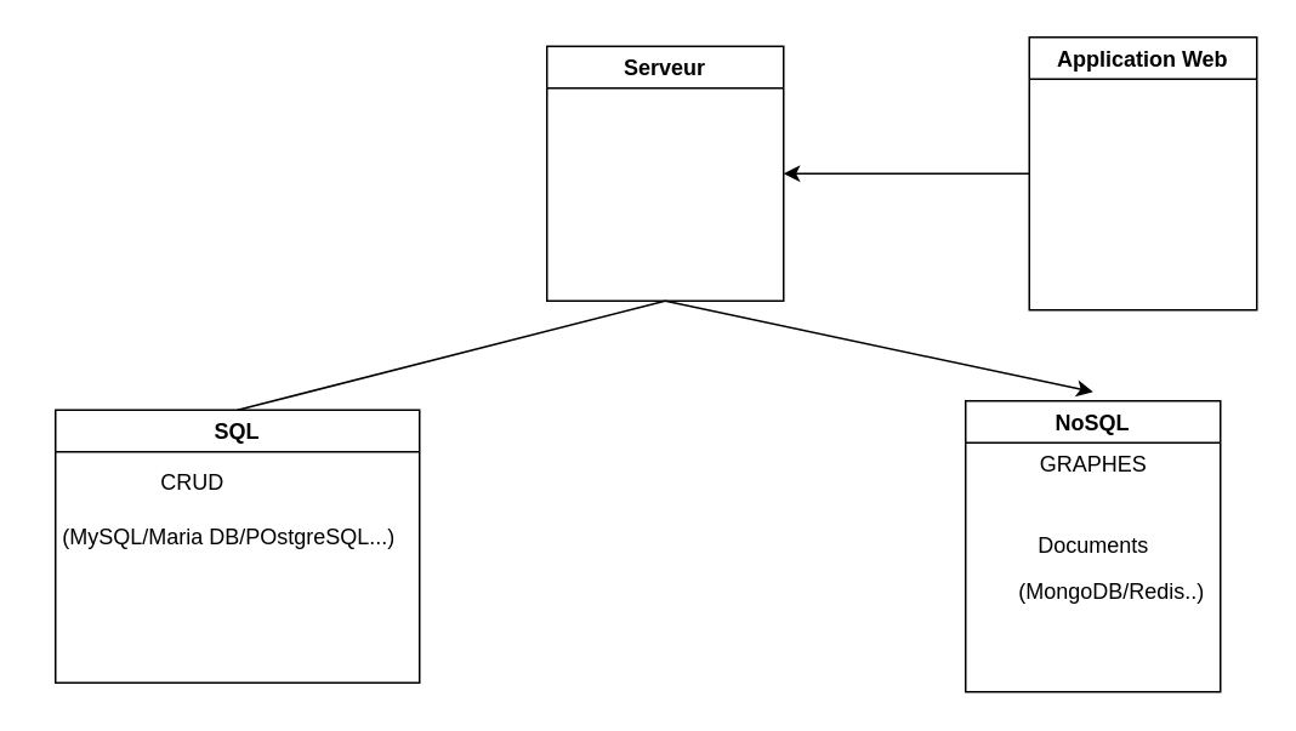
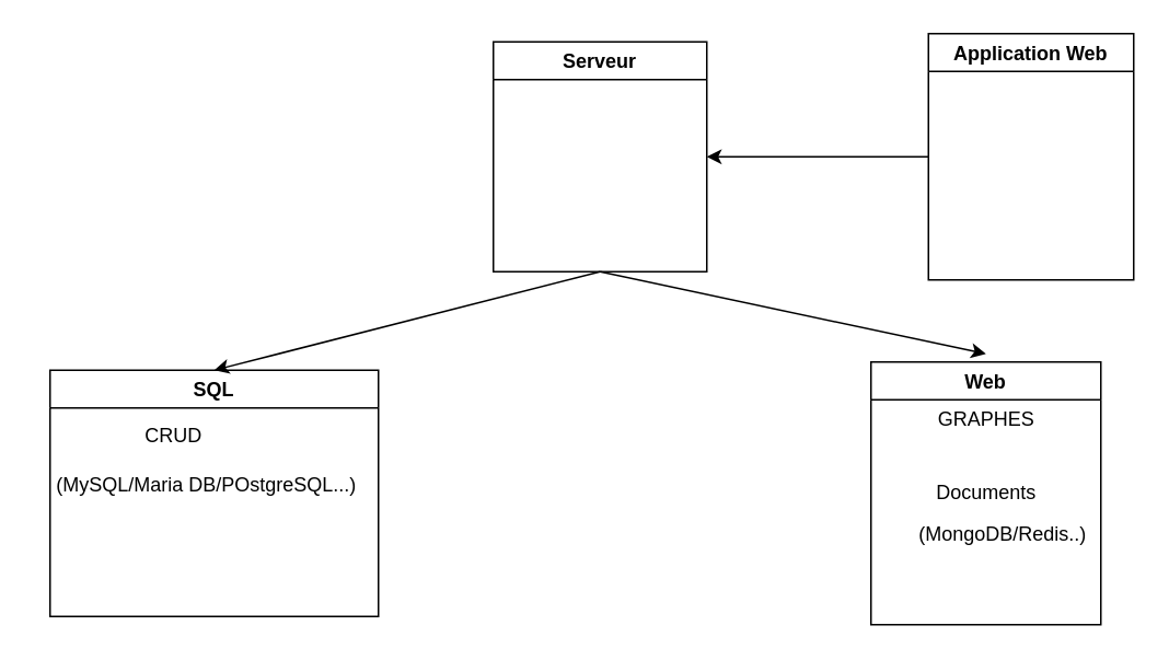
  <mxCell id="0" />
  <mxCell id="1" parent="0" />
  <mxCell id="2" value="Serveur" style="swimlane;" vertex="1" parent="1"><mxGeometry x="300" y="25" width="130" height="140" as="geometry" /></mxCell>
  <mxCell id="3" value="SQL" style="swimlane;" vertex="1" parent="1"><mxGeometry x="30" y="225" width="200" height="150" as="geometry" /></mxCell>
  <mxCell id="4" value="CRUD" style="text;html=1;align=center;verticalAlign=middle;resizable=0;points=[];autosize=1;strokeColor=none;fillColor=none;" vertex="1" parent="3"><mxGeometry x="45" y="25" width="60" height="30" as="geometry" /></mxCell>
  <mxCell id="5" value="(MySQL/Maria DB/POstgreSQL...)" style="text;html=1;align=center;verticalAlign=middle;resizable=0;points=[];autosize=1;strokeColor=none;fillColor=none;" vertex="1" parent="3"><mxGeometry x="-10" y="55" width="210" height="30" as="geometry" /></mxCell>
- <mxCell id="6" value="NoSQL" style="swimlane;" vertex="1" parent="1"><mxGeometry x="530" y="220" width="140" height="160" as="geometry" /></mxCell>
+ <mxCell id="6" value="Web" style="swimlane;" vertex="1" parent="1"><mxGeometry x="530" y="220" width="140" height="160" as="geometry" /></mxCell>
  <mxCell id="7" value="GRAPHES" style="text;html=1;align=center;verticalAlign=middle;resizable=0;points=[];autosize=1;strokeColor=none;fillColor=none;" vertex="1" parent="6"><mxGeometry x="30" y="20" width="80" height="30" as="geometry" /></mxCell>
  <mxCell id="8" value="Documents" style="text;html=1;align=center;verticalAlign=middle;resizable=0;points=[];autosize=1;strokeColor=none;fillColor=none;" vertex="1" parent="6"><mxGeometry x="30" y="65" width="80" height="30" as="geometry" /></mxCell>
- <mxCell id="9" value="" style="endArrow=none;html=1;rounded=0;exitX=0.5;exitY=1;exitDx=0;exitDy=0;entryX=0.5;entryY=0;entryDx=0;entryDy=0;" edge="1" parent="1" source="2" target="3"><mxGeometry width="50" height="50" relative="1" as="geometry"><mxPoint x="310" y="405" as="sourcePoint" /><mxPoint x="340" y="325" as="targetPoint" /></mxGeometry></mxCell>
+ <mxCell id="9" value="" style="endArrow=classic;html=1;rounded=0;exitX=0.5;exitY=1;exitDx=0;exitDy=0;entryX=0.5;entryY=0;entryDx=0;entryDy=0;" edge="1" parent="1" source="2" target="3"><mxGeometry width="50" height="50" relative="1" as="geometry"><mxPoint x="310" y="405" as="sourcePoint" /><mxPoint x="340" y="325" as="targetPoint" /></mxGeometry></mxCell>
  <mxCell id="10" value="(MongoDB/Redis..)" style="text;html=1;align=center;verticalAlign=middle;resizable=0;points=[];autosize=1;strokeColor=none;fillColor=none;" vertex="1" parent="1"><mxGeometry x="545" y="310" width="130" height="30" as="geometry" /></mxCell>
  <mxCell id="11" value="" style="endArrow=classic;html=1;rounded=0;exitX=0.5;exitY=1;exitDx=0;exitDy=0;" edge="1" parent="1" source="2"><mxGeometry width="50" height="50" relative="1" as="geometry"><mxPoint x="310" y="405" as="sourcePoint" /><mxPoint x="600" y="215" as="targetPoint" /></mxGeometry></mxCell>
  <mxCell id="12" value="Application Web" style="swimlane;" vertex="1" parent="1"><mxGeometry x="565" y="20" width="125" height="150" as="geometry" /></mxCell>
  <mxCell id="13" value="" style="endArrow=classic;html=1;rounded=0;exitX=0;exitY=0.5;exitDx=0;exitDy=0;entryX=1;entryY=0.5;entryDx=0;entryDy=0;" edge="1" parent="1" source="12" target="2"><mxGeometry width="50" height="50" relative="1" as="geometry"><mxPoint x="310" y="405" as="sourcePoint" /><mxPoint x="360" y="355" as="targetPoint" /></mxGeometry></mxCell>
